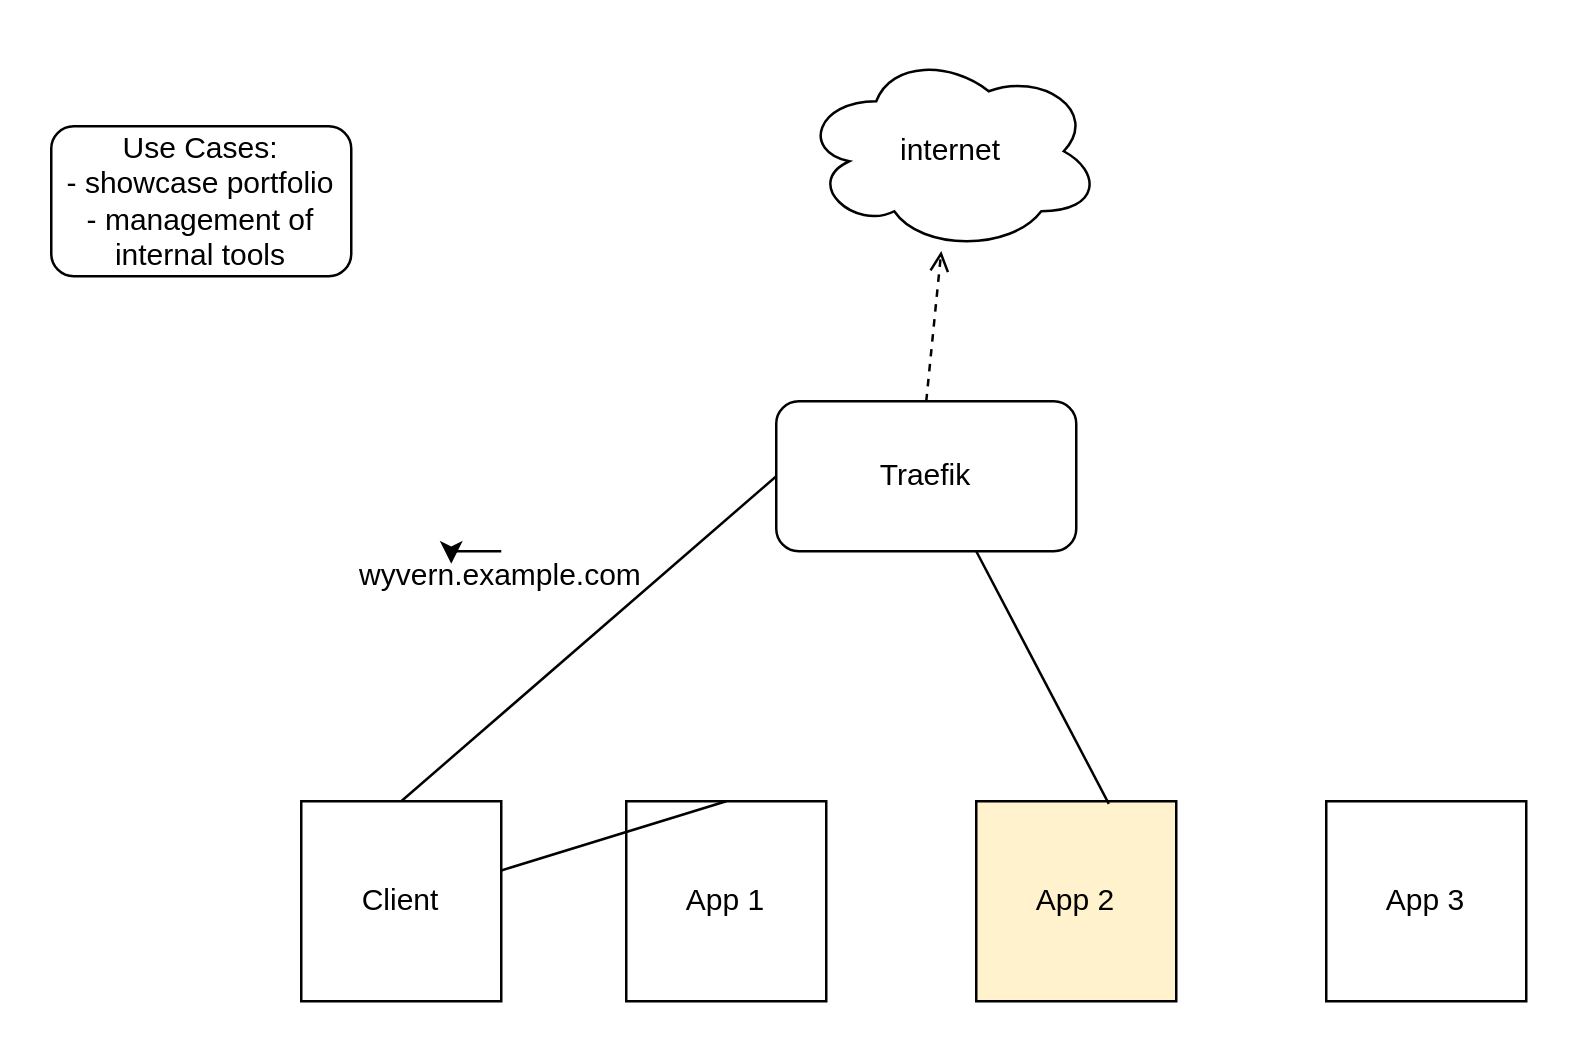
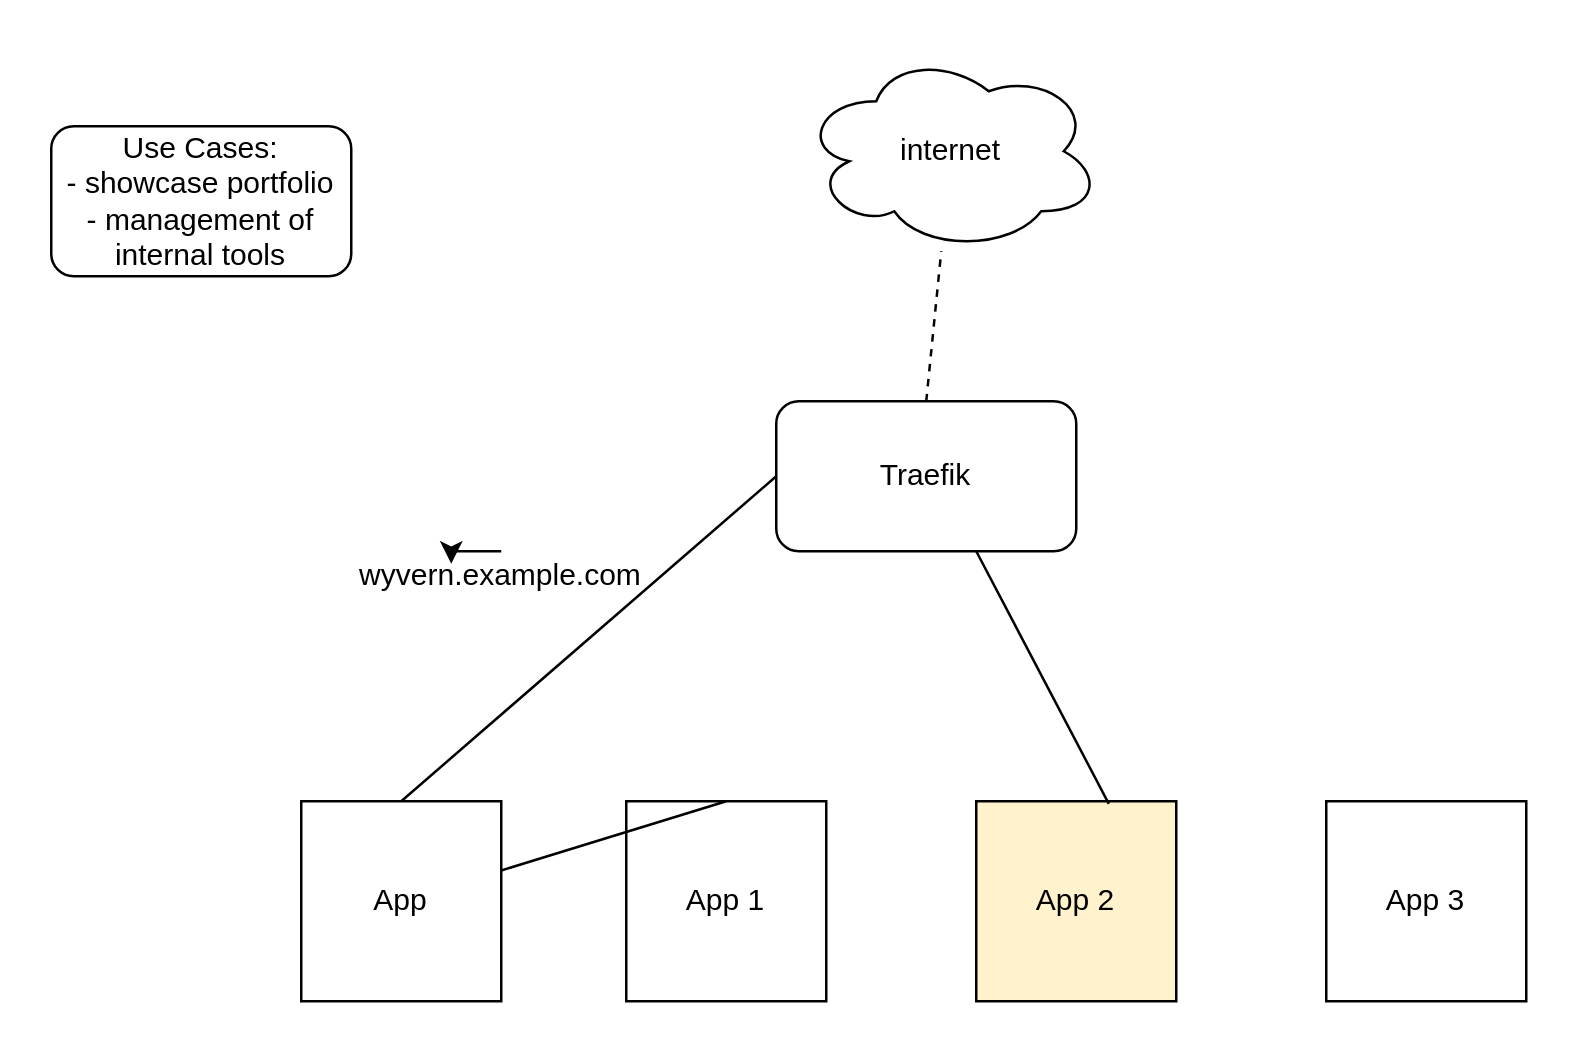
  <mxCell id="0" />
  <mxCell id="1" parent="0" />
  <mxCell id="2" value="Use Cases:&lt;br&gt;- showcase portfolio&lt;br&gt;- management of internal tools" style="rounded=1;whiteSpace=wrap;html=1;" vertex="1" parent="1"><mxGeometry x="20" y="50" width="120" height="60" as="geometry" /></mxCell>
  <mxCell id="3" value="Traefik" style="rounded=1;whiteSpace=wrap;html=1;" vertex="1" parent="1"><mxGeometry x="310" y="160" width="120" height="60" as="geometry" /></mxCell>
- <mxCell id="4" value="Client" style="whiteSpace=wrap;html=1;aspect=fixed;" vertex="1" parent="1"><mxGeometry x="120" y="320" width="80" height="80" as="geometry" /></mxCell>
+ <mxCell id="4" value="App" style="whiteSpace=wrap;html=1;aspect=fixed;" vertex="1" parent="1"><mxGeometry x="120" y="320" width="80" height="80" as="geometry" /></mxCell>
  <mxCell id="5" value="App 1" style="whiteSpace=wrap;html=1;aspect=fixed;" vertex="1" parent="1"><mxGeometry x="250" y="320" width="80" height="80" as="geometry" /></mxCell>
  <mxCell id="6" value="App 2" style="whiteSpace=wrap;html=1;aspect=fixed;fillColor=#fff2cc;" vertex="1" parent="1"><mxGeometry x="390" y="320" width="80" height="80" as="geometry" /></mxCell>
  <mxCell id="7" value="App 3" style="whiteSpace=wrap;html=1;aspect=fixed;" vertex="1" parent="1"><mxGeometry x="530" y="320" width="80" height="80" as="geometry" /></mxCell>
  <mxCell id="8" value="" style="endArrow=none;html=1;exitX=0;exitY=0.5;exitDx=0;exitDy=0;entryX=0.5;entryY=0;entryDx=0;entryDy=0;" edge="1" parent="1" source="3" target="4"><mxGeometry width="50" height="50" relative="1" as="geometry"><mxPoint x="120" y="280" as="sourcePoint" /><mxPoint x="170" y="230" as="targetPoint" /></mxGeometry></mxCell>
  <mxCell id="9" value="wyvern.example.com" style="text;html=1;strokeColor=none;fillColor=none;align=center;verticalAlign=middle;whiteSpace=wrap;rounded=0;" vertex="1" parent="1"><mxGeometry x="180" y="220" width="40" height="20" as="geometry" /></mxCell>
  <mxCell id="10" style="edgeStyle=orthogonalEdgeStyle;rounded=0;orthogonalLoop=1;jettySize=auto;html=1;exitX=0.5;exitY=0;exitDx=0;exitDy=0;entryX=0;entryY=0.25;entryDx=0;entryDy=0;" edge="1" parent="1" source="9" target="9"><mxGeometry relative="1" as="geometry" /></mxCell>
  <mxCell id="11" value="internet" style="ellipse;shape=cloud;whiteSpace=wrap;html=1;" vertex="1" parent="1"><mxGeometry x="320" y="20" width="120" height="80" as="geometry" /></mxCell>
- <mxCell id="12" value="" style="endArrow=open;dashed=1;html=1;exitX=0.5;exitY=0;exitDx=0;exitDy=0;" edge="1" parent="1" source="3" target="11"><mxGeometry width="50" height="50" relative="1" as="geometry"><mxPoint x="360" y="140" as="sourcePoint" /><mxPoint x="410" y="90" as="targetPoint" /></mxGeometry></mxCell>
+ <mxCell id="12" value="" style="endArrow=none;dashed=1;html=1;exitX=0.5;exitY=0;exitDx=0;exitDy=0;" edge="1" parent="1" source="3" target="11"><mxGeometry width="50" height="50" relative="1" as="geometry"><mxPoint x="360" y="140" as="sourcePoint" /><mxPoint x="410" y="90" as="targetPoint" /></mxGeometry></mxCell>
  <mxCell id="13" value="" style="endArrow=none;html=1;exitX=0.5;exitY=0;exitDx=0;exitDy=0;" edge="1" parent="1" source="5" target="4"><mxGeometry width="50" height="50" relative="1" as="geometry"><mxPoint x="310" y="280" as="sourcePoint" /><mxPoint x="360" y="230" as="targetPoint" /></mxGeometry></mxCell>
  <mxCell id="14" value="" style="endArrow=none;html=1;entryX=0.25;entryY=1;entryDx=0;entryDy=0;exitX=0.663;exitY=0.013;exitDx=0;exitDy=0;exitPerimeter=0;" edge="1" parent="1" source="6"><mxGeometry width="50" height="50" relative="1" as="geometry"><mxPoint x="340" y="320" as="sourcePoint" /><mxPoint x="390" y="220" as="targetPoint" /></mxGeometry></mxCell>
